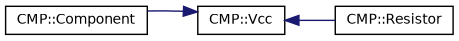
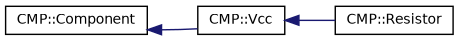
  digraph {
    rankdir=LR
    node [color=black fillcolor=white fontname=Helvetica fontsize=10 shape=record style=filled]
    edge [color=midnightblue dir=back fontname=Helvetica fontsize=10 labelfontname=Helvetica labelfontsize=10 style=solid]
    n1 [height=0.2 label="CMP::Component" width=0.4]
    n2 [height=0.2 label="CMP::Vcc" width=0.4]
    n3 [height=0.2 label="CMP::Resistor" width=0.4]
-   n2 -> n1
+   n1 -> n2
    n2 -> n3
  }
